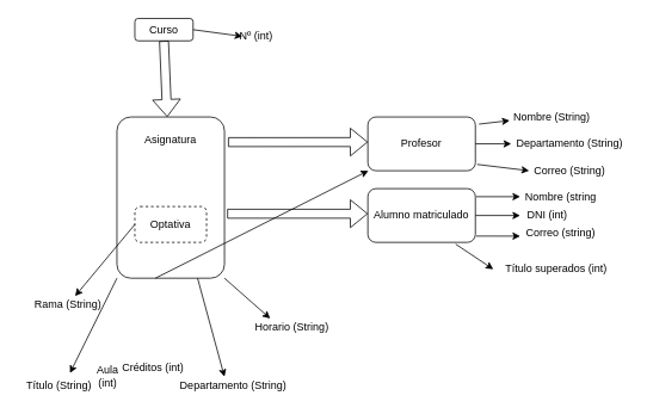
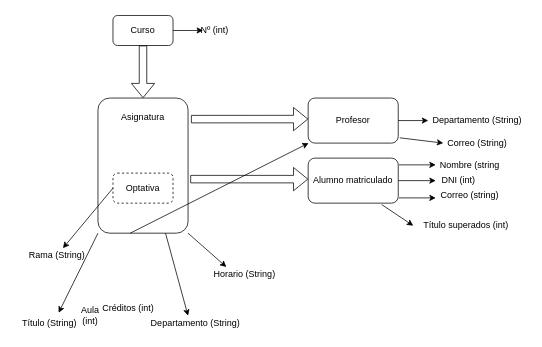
  <mxCell id="0" />
  <mxCell id="1" parent="0" />
- <mxCell id="2" value="Curso" style="rounded=1;whiteSpace=wrap;html=1;" parent="1" vertex="1"><mxGeometry x="150" y="20" width="65" height="25" as="geometry" /></mxCell>
+ <mxCell id="2" value="Curso" style="rounded=1;whiteSpace=wrap;html=1;" parent="1" vertex="1"><mxGeometry x="150" y="20" width="80" height="40" as="geometry" /></mxCell>
  <mxCell id="3" value="" style="endArrow=classic;html=1;exitX=1;exitY=0.5;exitDx=0;exitDy=0;" parent="1" source="2" edge="1"><mxGeometry width="50" height="50" relative="1" as="geometry"><mxPoint x="430" y="360" as="sourcePoint" /><mxPoint x="270" y="40" as="targetPoint" /></mxGeometry></mxCell>
  <mxCell id="4" value="Nº (int)" style="text;html=1;align=center;verticalAlign=middle;resizable=0;points=[];autosize=1;strokeColor=none;" parent="1" vertex="1"><mxGeometry x="260" y="30" width="50" height="20" as="geometry" /></mxCell>
  <mxCell id="5" value="" style="shape=flexArrow;endArrow=classic;html=1;exitX=0.5;exitY=1;exitDx=0;exitDy=0;" parent="1" source="2" target="6" edge="1"><mxGeometry width="50" height="50" relative="1" as="geometry"><mxPoint x="430" y="360" as="sourcePoint" /><mxPoint x="190" y="160" as="targetPoint" /></mxGeometry></mxCell>
  <mxCell id="6" value="Asignatura&lt;br&gt;&lt;br&gt;&lt;br&gt;&lt;br&gt;&lt;br&gt;&lt;br&gt;&lt;br&gt;&lt;br&gt;&lt;br&gt;&lt;br&gt;" style="rounded=1;whiteSpace=wrap;html=1;arcSize=13;" parent="1" vertex="1"><mxGeometry x="130" y="130" width="120" height="180" as="geometry" /></mxCell>
  <mxCell id="7" value="Optativa" style="rounded=1;whiteSpace=wrap;html=1;dashed=1;" parent="1" vertex="1"><mxGeometry x="150" y="230" width="80" height="40" as="geometry" /></mxCell>
  <mxCell id="8" value="" style="endArrow=classic;html=1;exitX=0;exitY=1;exitDx=0;exitDy=0;entryX=0.64;entryY=-0.2;entryDx=0;entryDy=0;entryPerimeter=0;" parent="1" source="6" target="9" edge="1"><mxGeometry width="50" height="50" relative="1" as="geometry"><mxPoint x="430" y="490" as="sourcePoint" /><mxPoint x="130" y="400" as="targetPoint" /></mxGeometry></mxCell>
  <mxCell id="9" value="Título (String)" style="text;html=1;align=center;verticalAlign=middle;resizable=0;points=[];autosize=1;strokeColor=none;" parent="1" vertex="1"><mxGeometry x="20" y="420" width="90" height="20" as="geometry" /></mxCell>
  <mxCell id="10" value="" style="endArrow=classic;html=1;exitX=0.358;exitY=1;exitDx=0;exitDy=0;exitPerimeter=0;" parent="1" source="6" target="20" edge="1"><mxGeometry width="50" height="50" relative="1" as="geometry"><mxPoint x="430" y="490" as="sourcePoint" /><mxPoint x="171" y="397" as="targetPoint" /></mxGeometry></mxCell>
  <mxCell id="11" value="Créditos (int)" style="text;html=1;align=center;verticalAlign=middle;resizable=0;points=[];autosize=1;strokeColor=none;" parent="1" vertex="1"><mxGeometry x="130" y="400" width="80" height="20" as="geometry" /></mxCell>
  <mxCell id="12" value="" style="endArrow=classic;html=1;exitX=0.75;exitY=1;exitDx=0;exitDy=0;entryX=0.25;entryY=0;entryDx=0;entryDy=0;" parent="1" source="6" edge="1" target="14"><mxGeometry width="50" height="50" relative="1" as="geometry"><mxPoint x="430" y="490" as="sourcePoint" /><mxPoint x="220" y="400" as="targetPoint" /></mxGeometry></mxCell>
  <mxCell id="13" value="Aula (int)" style="text;html=1;strokeColor=none;fillColor=none;align=center;verticalAlign=middle;whiteSpace=wrap;rounded=0;" parent="1" vertex="1"><mxGeometry x="100" y="410" width="40" height="20" as="geometry" /></mxCell>
  <mxCell id="14" value="Departamento&amp;nbsp;&lt;span&gt;(String)&lt;/span&gt;" style="text;html=1;strokeColor=none;fillColor=none;align=center;verticalAlign=middle;whiteSpace=wrap;rounded=0;" parent="1" vertex="1"><mxGeometry x="240" y="420" width="40" height="20" as="geometry" /></mxCell>
  <mxCell id="15" value="Horario (String)" style="text;html=1;align=center;verticalAlign=middle;resizable=0;points=[];autosize=1;strokeColor=none;" parent="1" vertex="1"><mxGeometry x="275" y="355" width="100" height="20" as="geometry" /></mxCell>
  <mxCell id="16" value="Rama (String)" style="text;html=1;align=center;verticalAlign=middle;resizable=0;points=[];autosize=1;strokeColor=none;" parent="1" vertex="1"><mxGeometry x="30" y="330" width="90" height="20" as="geometry" /></mxCell>
  <mxCell id="17" value="" style="endArrow=classic;html=1;exitX=0;exitY=0.5;exitDx=0;exitDy=0;" parent="1" source="7" target="16" edge="1"><mxGeometry width="50" height="50" relative="1" as="geometry"><mxPoint x="430" y="490" as="sourcePoint" /><mxPoint x="480" y="440" as="targetPoint" /></mxGeometry></mxCell>
  <mxCell id="18" value="" style="endArrow=classic;html=1;exitX=1;exitY=1;exitDx=0;exitDy=0;entryX=0.26;entryY=0;entryDx=0;entryDy=0;entryPerimeter=0;" parent="1" source="6" target="15" edge="1"><mxGeometry width="50" height="50" relative="1" as="geometry"><mxPoint x="430" y="490" as="sourcePoint" /><mxPoint x="480" y="440" as="targetPoint" /></mxGeometry></mxCell>
  <mxCell id="19" value="" style="shape=flexArrow;endArrow=classic;html=1;exitX=1.033;exitY=0.156;exitDx=0;exitDy=0;exitPerimeter=0;" parent="1" source="6" edge="1"><mxGeometry width="50" height="50" relative="1" as="geometry"><mxPoint x="430" y="390" as="sourcePoint" /><mxPoint x="410" y="158" as="targetPoint" /></mxGeometry></mxCell>
  <mxCell id="20" value="Profesor" style="rounded=1;whiteSpace=wrap;html=1;" parent="1" vertex="1"><mxGeometry x="410" y="130" width="120" height="60" as="geometry" /></mxCell>
- <mxCell id="21" value="" style="endArrow=classic;html=1;exitX=1.033;exitY=0.133;exitDx=0;exitDy=0;entryX=0.033;entryY=0.7;entryDx=0;entryDy=0;entryPerimeter=0;exitPerimeter=0;" parent="1" source="20" target="22" edge="1"><mxGeometry width="50" height="50" relative="1" as="geometry"><mxPoint x="430" y="390" as="sourcePoint" /><mxPoint x="590" y="145" as="targetPoint" /></mxGeometry></mxCell>
- <mxCell id="22" value="Nombre (String)" style="text;html=1;align=center;verticalAlign=middle;resizable=0;points=[];autosize=1;strokeColor=none;" parent="1" vertex="1"><mxGeometry x="565" y="120" width="100" height="20" as="geometry" /></mxCell>
  <mxCell id="23" value="Departamento (String)" style="text;html=1;align=center;verticalAlign=middle;resizable=0;points=[];autosize=1;strokeColor=none;" parent="1" vertex="1"><mxGeometry x="570" y="150" width="130" height="20" as="geometry" /></mxCell>
  <mxCell id="24" value="" style="endArrow=classic;html=1;exitX=1;exitY=0.5;exitDx=0;exitDy=0;" parent="1" source="20" target="23" edge="1"><mxGeometry width="50" height="50" relative="1" as="geometry"><mxPoint x="430" y="390" as="sourcePoint" /><mxPoint x="480" y="340" as="targetPoint" /></mxGeometry></mxCell>
  <mxCell id="25" value="Correo (String)" style="text;html=1;align=center;verticalAlign=middle;resizable=0;points=[];autosize=1;strokeColor=none;" parent="1" vertex="1"><mxGeometry x="590" y="180" width="90" height="20" as="geometry" /></mxCell>
  <mxCell id="26" value="" style="endArrow=classic;html=1;exitX=1.017;exitY=0.883;exitDx=0;exitDy=0;exitPerimeter=0;" parent="1" source="20" edge="1"><mxGeometry width="50" height="50" relative="1" as="geometry"><mxPoint x="430" y="390" as="sourcePoint" /><mxPoint x="590" y="190" as="targetPoint" /></mxGeometry></mxCell>
  <mxCell id="27" value="" style="shape=flexArrow;endArrow=classic;html=1;exitX=1.025;exitY=0.6;exitDx=0;exitDy=0;exitPerimeter=0;" parent="1" source="6" edge="1"><mxGeometry width="50" height="50" relative="1" as="geometry"><mxPoint x="430" y="390" as="sourcePoint" /><mxPoint x="410" y="238" as="targetPoint" /></mxGeometry></mxCell>
  <mxCell id="28" value="Alumno matriculado" style="rounded=1;whiteSpace=wrap;html=1;" parent="1" vertex="1"><mxGeometry x="410" y="210" width="120" height="60" as="geometry" /></mxCell>
  <mxCell id="29" value="" style="endArrow=classic;html=1;exitX=1.008;exitY=0.15;exitDx=0;exitDy=0;exitPerimeter=0;" parent="1" source="28" edge="1"><mxGeometry width="50" height="50" relative="1" as="geometry"><mxPoint x="430" y="390" as="sourcePoint" /><mxPoint x="580" y="219" as="targetPoint" /></mxGeometry></mxCell>
  <mxCell id="30" value="Nombre (string" style="text;html=1;align=center;verticalAlign=middle;resizable=0;points=[];autosize=1;strokeColor=none;" parent="1" vertex="1"><mxGeometry x="580" y="210" width="90" height="20" as="geometry" /></mxCell>
  <mxCell id="31" value="" style="endArrow=classic;html=1;exitX=1;exitY=0.5;exitDx=0;exitDy=0;" parent="1" source="28" edge="1"><mxGeometry width="50" height="50" relative="1" as="geometry"><mxPoint x="430" y="390" as="sourcePoint" /><mxPoint x="580" y="240" as="targetPoint" /></mxGeometry></mxCell>
  <mxCell id="32" value="DNI (int)" style="text;html=1;align=center;verticalAlign=middle;resizable=0;points=[];autosize=1;strokeColor=none;" parent="1" vertex="1"><mxGeometry x="580" y="230" width="60" height="20" as="geometry" /></mxCell>
  <mxCell id="33" value="" style="endArrow=classic;html=1;exitX=1.008;exitY=0.883;exitDx=0;exitDy=0;exitPerimeter=0;" parent="1" source="28" edge="1"><mxGeometry width="50" height="50" relative="1" as="geometry"><mxPoint x="430" y="390" as="sourcePoint" /><mxPoint x="580" y="263" as="targetPoint" /></mxGeometry></mxCell>
  <mxCell id="34" value="Correo (string)" style="text;html=1;align=center;verticalAlign=middle;resizable=0;points=[];autosize=1;strokeColor=none;" parent="1" vertex="1"><mxGeometry x="580" y="250" width="90" height="20" as="geometry" /></mxCell>
  <mxCell id="35" value="" style="endArrow=classic;html=1;exitX=0.817;exitY=1.033;exitDx=0;exitDy=0;exitPerimeter=0;" parent="1" source="28" edge="1"><mxGeometry width="50" height="50" relative="1" as="geometry"><mxPoint x="430" y="390" as="sourcePoint" /><mxPoint x="550" y="300" as="targetPoint" /></mxGeometry></mxCell>
  <mxCell id="36" value="Título superados (int)" style="text;html=1;align=center;verticalAlign=middle;resizable=0;points=[];autosize=1;strokeColor=none;" parent="1" vertex="1"><mxGeometry x="550" y="290" width="140" height="20" as="geometry" /></mxCell>
